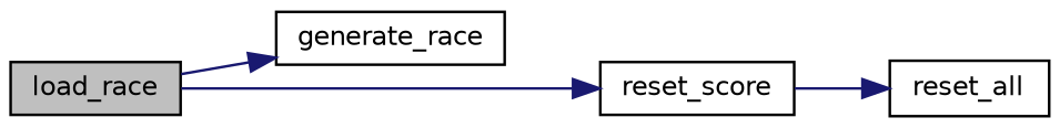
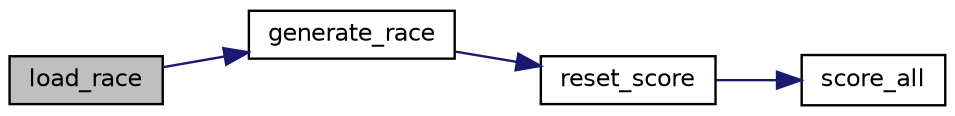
  digraph {
    rankdir=LR
    node [color=black fillcolor=white fontname=Helvetica fontsize=10 shape=record style=filled]
    edge [color=midnightblue fontname=Helvetica fontsize=10 labelfontname=Helvetica labelfontsize=10 style=solid]
    n1 [fillcolor=grey75 fontcolor=black height=0.2 label=load_race width=0.4]
    n2 [height=0.2 label=generate_race width=0.4]
    n3 [height=0.2 label=reset_score width=0.4]
-   n4 [height=0.2 label=reset_all width=0.4]
+   n4 [height=0.2 label=score_all width=0.4]
    n1 -> n2
-   n1 -> n3
+   n2 -> n3
    n3 -> n4
  }
